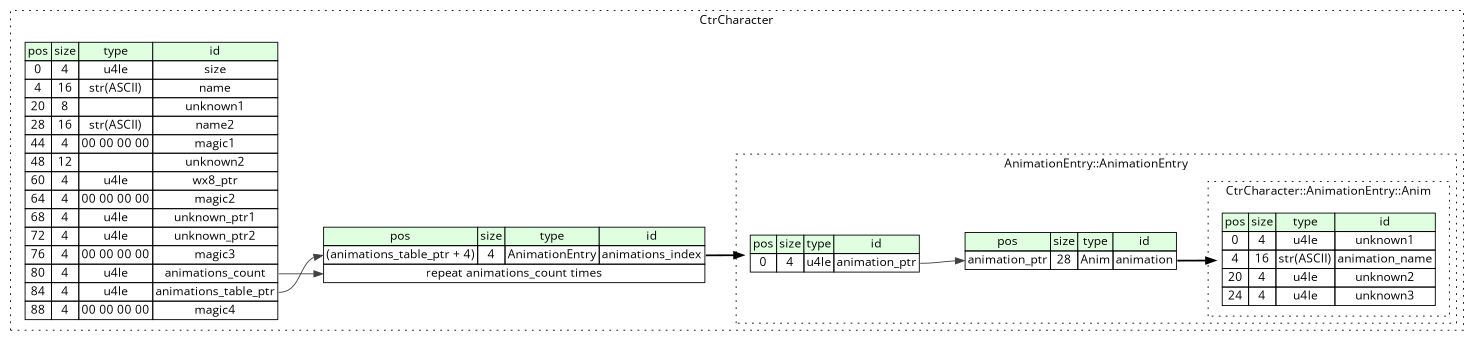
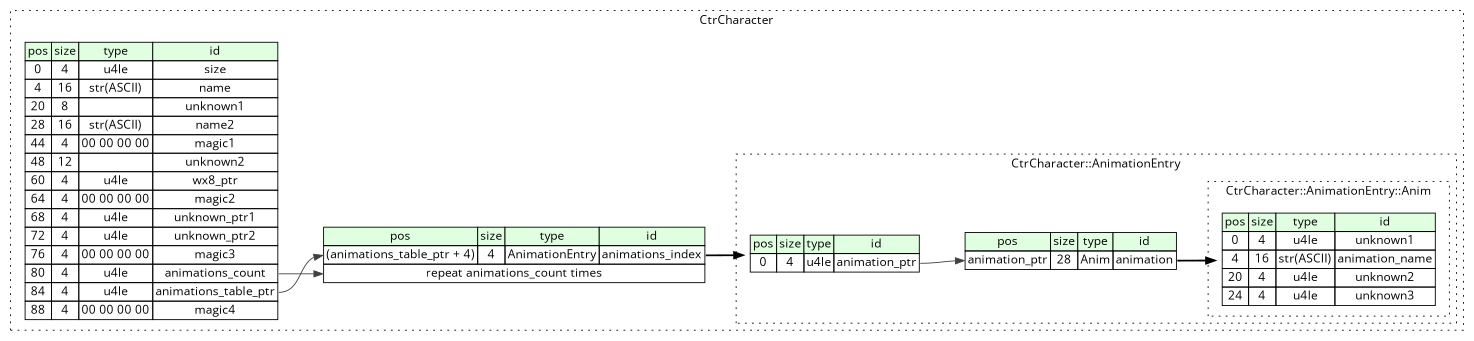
  digraph {
    rankdir=LR
    fontname="Open Sans"
    node [shape=plaintext fontname="Open Sans"]
    edge [color="#404040" fontname="Open Sans"]
    n1 [label=<<TABLE BORDER="0" CELLBORDER="1" CELLSPACING="0"> 					<TR><TD BGCOLOR="#E0FFE0">pos</TD><TD BGCOLOR="#E0FFE0">size</TD><TD BGCOLOR="#E0FFE0">type</TD><TD BGCOLOR="#E0FFE0">id</TD></TR> 					<TR><TD PORT="unknown1_pos">0</TD><TD PORT="unknown1_size">4</TD><TD>u4le</TD><TD PORT="unknown1_type">unknown1</TD></TR> 					<TR><TD PORT="animation_name_pos">4</TD><TD PORT="animation_name_size">16</TD><TD>str(ASCII)</TD><TD PORT="animation_name_type">animation_name</TD></TR> 					<TR><TD PORT="unknown2_pos">20</TD><TD PORT="unknown2_size">4</TD><TD>u4le</TD><TD PORT="unknown2_type">unknown2</TD></TR> 					<TR><TD PORT="unknown3_pos">24</TD><TD PORT="unknown3_size">4</TD><TD>u4le</TD><TD PORT="unknown3_type">unknown3</TD></TR> 				</TABLE>>]
    n2 [label=<<TABLE BORDER="0" CELLBORDER="1" CELLSPACING="0"> 				<TR><TD BGCOLOR="#E0FFE0">pos</TD><TD BGCOLOR="#E0FFE0">size</TD><TD BGCOLOR="#E0FFE0">type</TD><TD BGCOLOR="#E0FFE0">id</TD></TR> 				<TR><TD PORT="animation_ptr_pos">0</TD><TD PORT="animation_ptr_size">4</TD><TD>u4le</TD><TD PORT="animation_ptr_type">animation_ptr</TD></TR> 			</TABLE>>]
    n3 [label=<<TABLE BORDER="0" CELLBORDER="1" CELLSPACING="0"> 				<TR><TD BGCOLOR="#E0FFE0">pos</TD><TD BGCOLOR="#E0FFE0">size</TD><TD BGCOLOR="#E0FFE0">type</TD><TD BGCOLOR="#E0FFE0">id</TD></TR> 				<TR><TD PORT="animation_pos">animation_ptr</TD><TD PORT="animation_size">28</TD><TD>Anim</TD><TD PORT="animation_type">animation</TD></TR> 			</TABLE>>]
    n4 [label=<<TABLE BORDER="0" CELLBORDER="1" CELLSPACING="0"> 			<TR><TD BGCOLOR="#E0FFE0">pos</TD><TD BGCOLOR="#E0FFE0">size</TD><TD BGCOLOR="#E0FFE0">type</TD><TD BGCOLOR="#E0FFE0">id</TD></TR> 			<TR><TD PORT="size_pos">0</TD><TD PORT="size_size">4</TD><TD>u4le</TD><TD PORT="size_type">size</TD></TR> 			<TR><TD PORT="name_pos">4</TD><TD PORT="name_size">16</TD><TD>str(ASCII)</TD><TD PORT="name_type">name</TD></TR> 			<TR><TD PORT="unknown1_pos">20</TD><TD PORT="unknown1_size">8</TD><TD></TD><TD PORT="unknown1_type">unknown1</TD></TR> 			<TR><TD PORT="name2_pos">28</TD><TD PORT="name2_size">16</TD><TD>str(ASCII)</TD><TD PORT="name2_type">name2</TD></TR> 			<TR><TD PORT="magic1_pos">44</TD><TD PORT="magic1_size">4</TD><TD>00 00 00 00</TD><TD PORT="magic1_type">magic1</TD></TR> 			<TR><TD PORT="unknown2_pos">48</TD><TD PORT="unknown2_size">12</TD><TD></TD><TD PORT="unknown2_type">unknown2</TD></TR> 			<TR><TD PORT="wx8_ptr_pos">60</TD><TD PORT="wx8_ptr_size">4</TD><TD>u4le</TD><TD PORT="wx8_ptr_type">wx8_ptr</TD></TR> 			<TR><TD PORT="magic2_pos">64</TD><TD PORT="magic2_size">4</TD><TD>00 00 00 00</TD><TD PORT="magic2_type">magic2</TD></TR> 			<TR><TD PORT="unknown_ptr1_pos">68</TD><TD PORT="unknown_ptr1_size">4</TD><TD>u4le</TD><TD PORT="unknown_ptr1_type">unknown_ptr1</TD></TR> 			<TR><TD PORT="unknown_ptr2_pos">72</TD><TD PORT="unknown_ptr2_size">4</TD><TD>u4le</TD><TD PORT="unknown_ptr2_type">unknown_ptr2</TD></TR> 			<TR><TD PORT="magic3_pos">76</TD><TD PORT="magic3_size">4</TD><TD>00 00 00 00</TD><TD PORT="magic3_type">magic3</TD></TR> 			<TR><TD PORT="animations_count_pos">80</TD><TD PORT="animations_count_size">4</TD><TD>u4le</TD><TD PORT="animations_count_type">animations_count</TD></TR> 			<TR><TD PORT="animations_table_ptr_pos">84</TD><TD PORT="animations_table_ptr_size">4</TD><TD>u4le</TD><TD PORT="animations_table_ptr_type">animations_table_ptr</TD></TR> 			<TR><TD PORT="magic4_pos">88</TD><TD PORT="magic4_size">4</TD><TD>00 00 00 00</TD><TD PORT="magic4_type">magic4</TD></TR> 		</TABLE>>]
    n5 [label=<<TABLE BORDER="0" CELLBORDER="1" CELLSPACING="0"> 			<TR><TD BGCOLOR="#E0FFE0">pos</TD><TD BGCOLOR="#E0FFE0">size</TD><TD BGCOLOR="#E0FFE0">type</TD><TD BGCOLOR="#E0FFE0">id</TD></TR> 			<TR><TD PORT="animations_index_pos">(animations_table_ptr + 4)</TD><TD PORT="animations_index_size">4</TD><TD>AnimationEntry</TD><TD PORT="animations_index_type">animations_index</TD></TR> 			<TR><TD COLSPAN="4" PORT="animations_index__repeat">repeat animations_count times</TD></TR> 		</TABLE>>]
    subgraph cluster_1 {
      label=CtrCharacter
      style=dotted
      n4
      n5
      subgraph cluster_2 {
-       label="AnimationEntry::AnimationEntry"
+       label="CtrCharacter::AnimationEntry"
        style=dotted
        n2
        n3
        subgraph cluster_3 {
          label="CtrCharacter::AnimationEntry::Anim"
          style=dotted
          n1
        }
      }
    }
    n2 -> n3 [headport=animation_pos tailport=animation_ptr_type]
    n3 -> n1 [style=bold tailport=animation_type color=""]
    n4 -> n5 [headport=animations_index_pos tailport=animations_table_ptr_type]
    n4 -> n5 [headport=animations_index__repeat tailport=animations_count_type]
    n5 -> n2 [style=bold tailport=animations_index_type color=""]
  }
